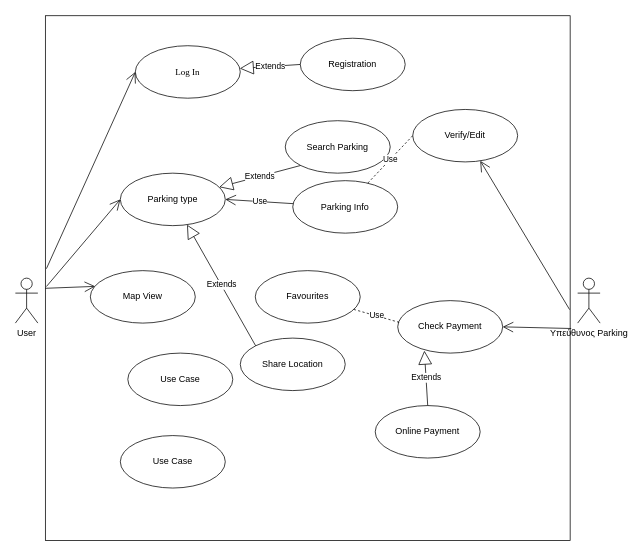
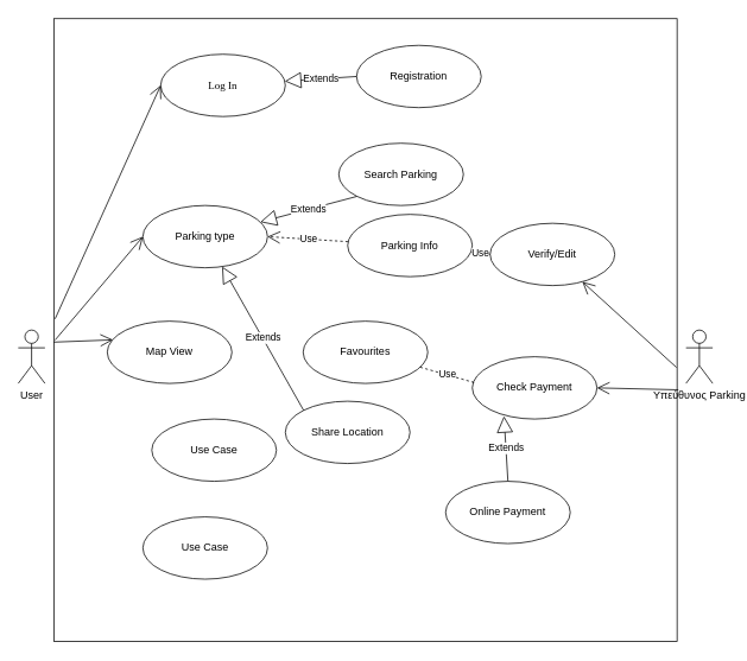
  <mxCell id="0" />
  <mxCell id="1" parent="0" />
  <mxCell id="2" value="" style="whiteSpace=wrap;html=1;aspect=fixed;" vertex="1" parent="1"><mxGeometry x="60" y="20" width="700" height="700" as="geometry" /></mxCell>
  <mxCell id="3" value="User" style="shape=umlActor;verticalLabelPosition=bottom;verticalAlign=top;html=1;fontFamily=Helvetica;" vertex="1" parent="1"><mxGeometry x="20" y="370" width="30" height="60" as="geometry" /></mxCell>
  <mxCell id="4" value="&lt;font face=&quot;Lucida Console&quot;&gt;Log In&lt;/font&gt;" style="ellipse;whiteSpace=wrap;html=1;" vertex="1" parent="1"><mxGeometry x="180" y="60" width="140" height="70" as="geometry" /></mxCell>
  <mxCell id="5" value="Parking type" style="ellipse;whiteSpace=wrap;html=1;fontFamily=Helvetica;" vertex="1" parent="1"><mxGeometry x="160" y="230" width="140" height="70" as="geometry" /></mxCell>
  <mxCell id="6" value="" style="endArrow=open;endFill=1;endSize=12;html=1;rounded=0;entryX=0;entryY=0.5;entryDx=0;entryDy=0;exitX=0.002;exitY=0.482;exitDx=0;exitDy=0;exitPerimeter=0;" edge="1" parent="1" source="2" target="4"><mxGeometry width="160" relative="1" as="geometry"><mxPoint x="60" y="370" as="sourcePoint" /><mxPoint x="320" y="90" as="targetPoint" /><Array as="points" /></mxGeometry></mxCell>
  <mxCell id="7" value="" style="endArrow=open;endFill=1;endSize=12;html=1;rounded=0;entryX=0;entryY=0.5;entryDx=0;entryDy=0;exitX=0.002;exitY=0.516;exitDx=0;exitDy=0;exitPerimeter=0;" edge="1" parent="1" source="2" target="5"><mxGeometry width="160" relative="1" as="geometry"><mxPoint x="60" y="390" as="sourcePoint" /><mxPoint x="490" y="450" as="targetPoint" /></mxGeometry></mxCell>
  <mxCell id="8" value="Υπεύθυνος Parking" style="shape=umlActor;verticalLabelPosition=bottom;verticalAlign=top;html=1;" vertex="1" parent="1"><mxGeometry x="770" y="370" width="30" height="60" as="geometry" /></mxCell>
  <mxCell id="9" value="Parking Info" style="ellipse;whiteSpace=wrap;html=1;" vertex="1" parent="1"><mxGeometry x="390" y="240" width="140" height="70" as="geometry" /></mxCell>
  <mxCell id="10" value="" style="endArrow=open;endFill=1;endSize=12;html=1;rounded=0;exitX=0.999;exitY=0.56;exitDx=0;exitDy=0;exitPerimeter=0;" edge="1" parent="1" source="2" target="24"><mxGeometry width="160" relative="1" as="geometry"><mxPoint x="310" y="530" as="sourcePoint" /><mxPoint x="470" y="530" as="targetPoint" /><Array as="points" /></mxGeometry></mxCell>
  <mxCell id="11" value="Check Payment" style="ellipse;whiteSpace=wrap;html=1;" vertex="1" parent="1"><mxGeometry x="530" y="400" width="140" height="70" as="geometry" /></mxCell>
  <mxCell id="12" value="" style="endArrow=open;endFill=1;endSize=12;html=1;rounded=0;entryX=1;entryY=0.5;entryDx=0;entryDy=0;exitX=1.002;exitY=0.596;exitDx=0;exitDy=0;exitPerimeter=0;" edge="1" parent="1" source="2" target="11"><mxGeometry width="160" relative="1" as="geometry"><mxPoint x="310" y="370" as="sourcePoint" /><mxPoint x="470" y="370" as="targetPoint" /></mxGeometry></mxCell>
  <mxCell id="13" value="Online Payment" style="ellipse;whiteSpace=wrap;html=1;" vertex="1" parent="1"><mxGeometry x="500" y="540" width="140" height="70" as="geometry" /></mxCell>
  <mxCell id="14" value="Extends" style="endArrow=block;endSize=16;endFill=0;html=1;rounded=0;exitX=0.5;exitY=0;exitDx=0;exitDy=0;entryX=0.254;entryY=0.954;entryDx=0;entryDy=0;entryPerimeter=0;" edge="1" parent="1" source="13" target="11"><mxGeometry width="160" relative="1" as="geometry"><mxPoint x="520" y="380" as="sourcePoint" /><mxPoint x="680" y="380" as="targetPoint" /></mxGeometry></mxCell>
  <mxCell id="15" value="Favourites" style="ellipse;whiteSpace=wrap;html=1;" vertex="1" parent="1"><mxGeometry x="340" y="360" width="140" height="70" as="geometry" /></mxCell>
  <mxCell id="16" value="Share Location" style="ellipse;whiteSpace=wrap;html=1;" vertex="1" parent="1"><mxGeometry x="320" y="450" width="140" height="70" as="geometry" /></mxCell>
- <mxCell id="17" value="Use" style="endArrow=open;endSize=12;dashed=0;html=1;rounded=0;entryX=1;entryY=0.5;entryDx=0;entryDy=0;" edge="1" parent="1" source="9" target="5"><mxGeometry width="160" relative="1" as="geometry"><mxPoint x="320" y="490" as="sourcePoint" /><mxPoint x="480" y="490" as="targetPoint" /></mxGeometry></mxCell>
+ <mxCell id="17" value="Use" style="endArrow=open;endSize=12;dashed=1;html=1;rounded=0;entryX=1;entryY=0.5;entryDx=0;entryDy=0;" edge="1" parent="1" source="9" target="5"><mxGeometry width="160" relative="1" as="geometry"><mxPoint x="320" y="490" as="sourcePoint" /><mxPoint x="480" y="490" as="targetPoint" /></mxGeometry></mxCell>
  <mxCell id="18" value="Map View" style="ellipse;whiteSpace=wrap;html=1;" vertex="1" parent="1"><mxGeometry x="120" y="360" width="140" height="70" as="geometry" /></mxCell>
  <mxCell id="19" value="" style="endArrow=open;endFill=1;endSize=12;html=1;rounded=0;entryX=0.046;entryY=0.3;entryDx=0;entryDy=0;entryPerimeter=0;" edge="1" parent="1" source="2" target="18"><mxGeometry width="160" relative="1" as="geometry"><mxPoint x="320" y="440" as="sourcePoint" /><mxPoint x="480" y="440" as="targetPoint" /></mxGeometry></mxCell>
  <mxCell id="20" value="Registration" style="ellipse;whiteSpace=wrap;html=1;" vertex="1" parent="1"><mxGeometry x="400" y="50" width="140" height="70" as="geometry" /></mxCell>
  <mxCell id="21" value="Extends" style="endArrow=block;endSize=16;endFill=0;html=1;rounded=0;exitX=0;exitY=0.5;exitDx=0;exitDy=0;" edge="1" parent="1" source="20" target="4"><mxGeometry width="160" relative="1" as="geometry"><mxPoint x="340" y="180" as="sourcePoint" /><mxPoint x="500" y="180" as="targetPoint" /></mxGeometry></mxCell>
  <mxCell id="22" value="Search Parking" style="ellipse;whiteSpace=wrap;html=1;" vertex="1" parent="1"><mxGeometry x="380" y="160" width="140" height="70" as="geometry" /></mxCell>
  <mxCell id="23" value="Extends" style="endArrow=block;endSize=16;endFill=0;html=1;rounded=0;exitX=0;exitY=1;exitDx=0;exitDy=0;" edge="1" parent="1" source="22" target="5"><mxGeometry width="160" relative="1" as="geometry"><mxPoint x="340" y="350" as="sourcePoint" /><mxPoint x="500" y="350" as="targetPoint" /></mxGeometry></mxCell>
- <mxCell id="24" value="Verify/Edit" style="ellipse;whiteSpace=wrap;html=1;" vertex="1" parent="1"><mxGeometry x="550" y="145" width="140" height="70" as="geometry" /></mxCell>
+ <mxCell id="24" value="Verify/Edit" style="ellipse;whiteSpace=wrap;html=1;" vertex="1" parent="1"><mxGeometry x="550" y="250" width="140" height="70" as="geometry" /></mxCell>
  <mxCell id="25" value="Use" style="endArrow=none;endSize=12;dashed=1;html=1;rounded=0;exitX=0;exitY=0.5;exitDx=0;exitDy=0;" edge="1" parent="1" source="24" target="9"><mxGeometry width="160" relative="1" as="geometry"><mxPoint x="340" y="350" as="sourcePoint" /><mxPoint x="500" y="350" as="targetPoint" /></mxGeometry></mxCell>
  <mxCell id="26" value="Use" style="endArrow=none;endSize=12;dashed=1;html=1;rounded=0;exitX=0.014;exitY=0.414;exitDx=0;exitDy=0;exitPerimeter=0;" edge="1" parent="1" source="11" target="15"><mxGeometry width="160" relative="1" as="geometry"><mxPoint x="530" y="420" as="sourcePoint" /><mxPoint x="690" y="420" as="targetPoint" /></mxGeometry></mxCell>
  <mxCell id="27" value="Extends" style="endArrow=block;endSize=16;endFill=0;html=1;rounded=0;exitX=0;exitY=0;exitDx=0;exitDy=0;" edge="1" parent="1" source="16" target="5"><mxGeometry width="160" relative="1" as="geometry"><mxPoint x="340" y="350" as="sourcePoint" /><mxPoint x="500" y="350" as="targetPoint" /></mxGeometry></mxCell>
  <mxCell id="28" value="Use Case" style="ellipse;whiteSpace=wrap;html=1;" vertex="1" parent="1"><mxGeometry x="170" y="470" width="140" height="70" as="geometry" /></mxCell>
  <mxCell id="29" value="Use Case" style="ellipse;whiteSpace=wrap;html=1;" vertex="1" parent="1"><mxGeometry x="160" y="580" width="140" height="70" as="geometry" /></mxCell>
